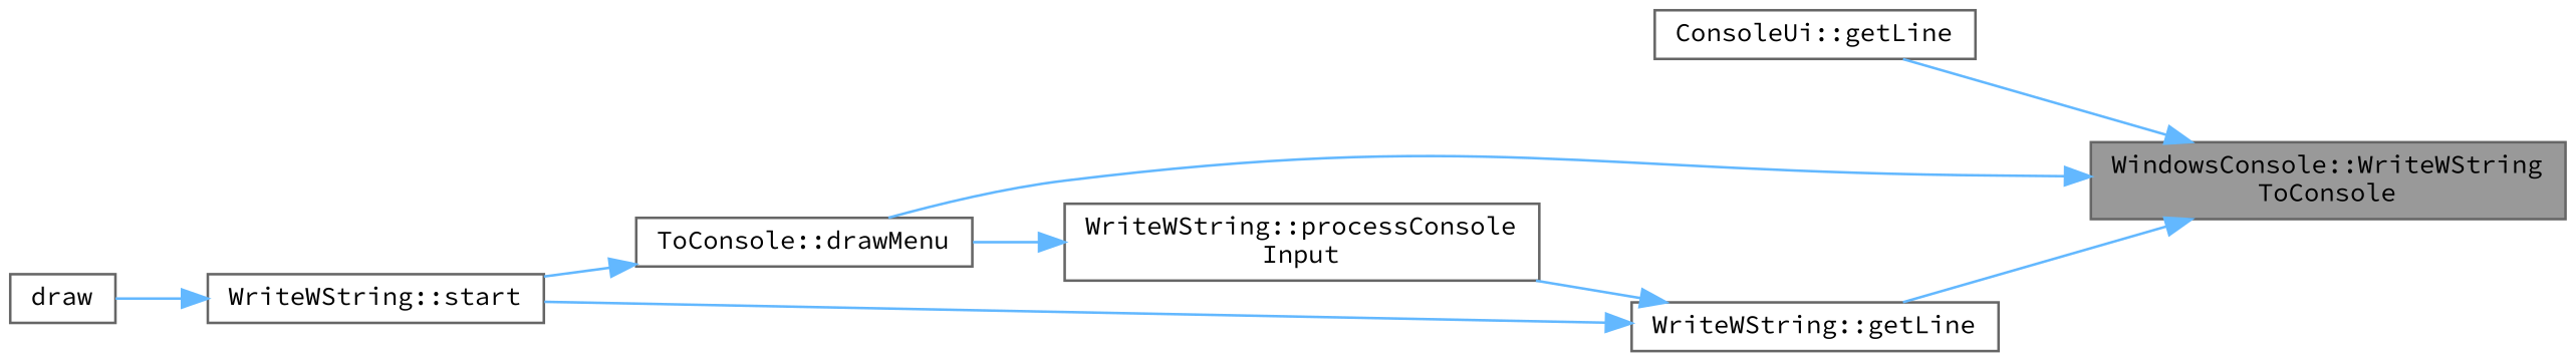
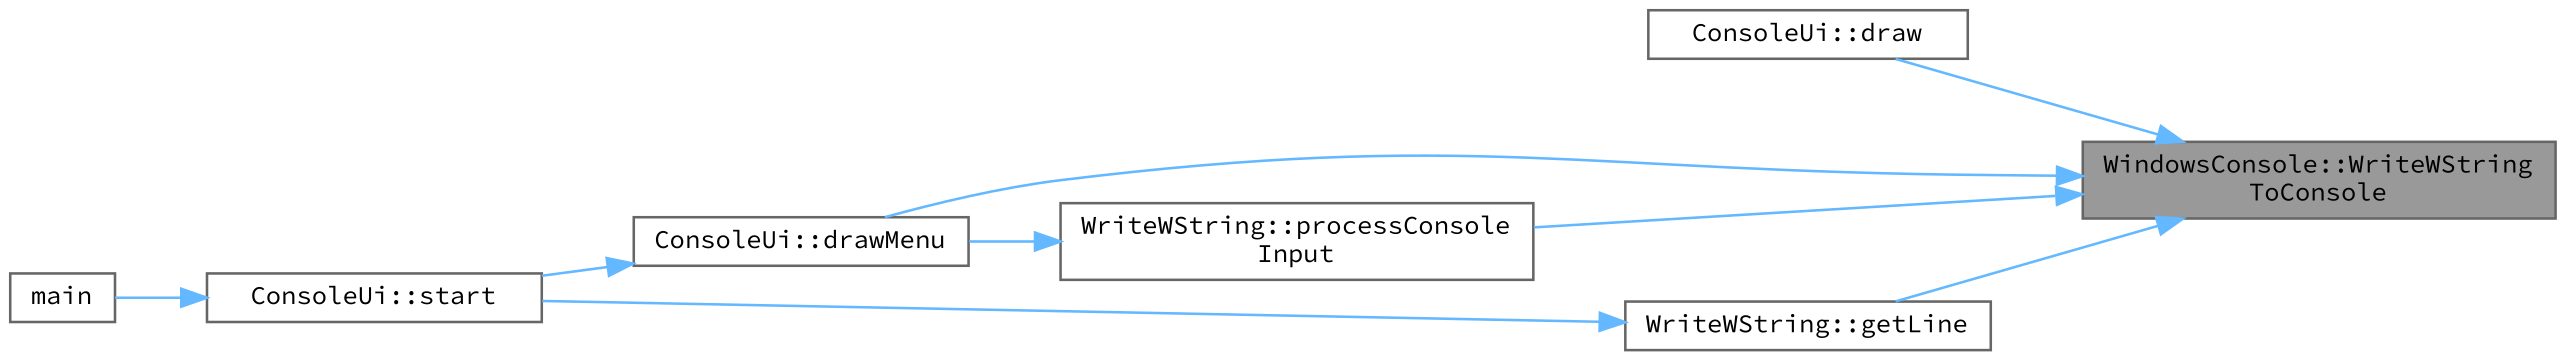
  digraph {
    fontname="Source Code Pro"
    rankdir=RL
    node [color=grey40 fillcolor=white fontname="Source Code Pro" fontsize=10 shape=box style=filled]
    edge [color=steelblue1 dir=back fontname="Source Code Pro" fontsize=10 labelfontname=Helvetica labelfontsize=10 style=solid]
    n1 [color=gray40 fillcolor=grey60 fontcolor=black height=0.2 label="WindowsConsole::WriteWString\lToConsole" width=0.4]
-   n2 [height=0.2 label="ConsoleUi::getLine" width=0.4]
-   n3 [height=0.2 label="ToConsole::drawMenu" width=0.4]
+   n2 [height=0.2 label="ConsoleUi::draw" width=0.4]
+   n3 [height=0.2 label="ConsoleUi::drawMenu" width=0.4]
    n4 [height=0.2 label="WriteWString::getLine" width=0.4]
    n5 [height=0.2 label="WriteWString::processConsole\lInput" width=0.4]
-   n6 [height=0.2 label="WriteWString::start" width=0.4]
-   n7 [height=0.2 label=draw width=0.4]
+   n6 [height=0.2 label="ConsoleUi::start" width=0.4]
+   n7 [height=0.2 label=main width=0.4]
    n1 -> n2
    n1 -> n3
    n1 -> n4
-   n4 -> n5
+   n1 -> n5
    n3 -> n6
    n4 -> n6
    n5 -> n3
    n6 -> n7
  }
